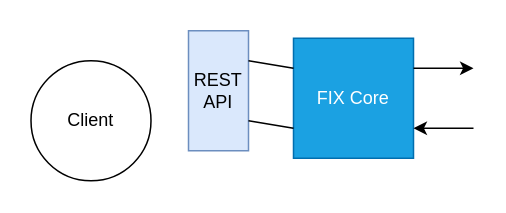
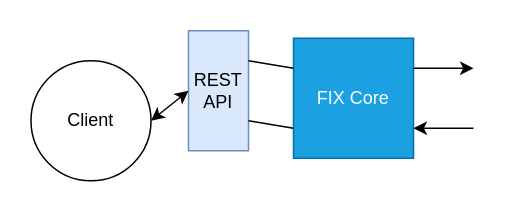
  <mxCell id="0" />
  <mxCell id="1" parent="0" />
  <mxCell id="2" value="FIX Core" style="rounded=0;whiteSpace=wrap;html=1;fillColor=#1ba1e2;strokeColor=#006EAF;fontColor=#ffffff;" vertex="1" parent="1"><mxGeometry x="195" y="25" width="80" height="80" as="geometry" /></mxCell>
  <mxCell id="3" value="REST API" style="rounded=0;whiteSpace=wrap;html=1;fillColor=#dae8fc;strokeColor=#6c8ebf;" vertex="1" parent="1"><mxGeometry x="125" y="20" width="40" height="80" as="geometry" /></mxCell>
  <mxCell id="4" value="Client" style="ellipse;whiteSpace=wrap;html=1;aspect=fixed;" vertex="1" parent="1"><mxGeometry x="20" y="40" width="80" height="80" as="geometry" /></mxCell>
  <mxCell id="5" value="" style="endArrow=none;html=1;exitX=1;exitY=0.25;exitDx=0;exitDy=0;entryX=0;entryY=0.25;entryDx=0;entryDy=0;" edge="1" parent="1" source="3" target="2"><mxGeometry width="50" height="50" relative="1" as="geometry"><mxPoint x="155" y="285" as="sourcePoint" /><mxPoint x="205" y="235" as="targetPoint" /></mxGeometry></mxCell>
  <mxCell id="6" value="" style="endArrow=none;html=1;exitX=1;exitY=0.75;exitDx=0;exitDy=0;entryX=0;entryY=0.75;entryDx=0;entryDy=0;" edge="1" parent="1" source="3" target="2"><mxGeometry width="50" height="50" relative="1" as="geometry"><mxPoint x="165" y="255" as="sourcePoint" /><mxPoint x="215" y="205" as="targetPoint" /></mxGeometry></mxCell>
  <mxCell id="7" value="" style="endArrow=classic;html=1;exitX=1;exitY=0.25;exitDx=0;exitDy=0;" edge="1" parent="1" source="2"><mxGeometry width="50" height="50" relative="1" as="geometry"><mxPoint x="325" y="45" as="sourcePoint" /><mxPoint x="315" y="45" as="targetPoint" /></mxGeometry></mxCell>
  <mxCell id="8" value="" style="endArrow=classic;html=1;entryX=1;entryY=0.75;entryDx=0;entryDy=0;" edge="1" parent="1" target="2"><mxGeometry width="50" height="50" relative="1" as="geometry"><mxPoint x="315" y="85" as="sourcePoint" /><mxPoint x="385" y="225" as="targetPoint" /></mxGeometry></mxCell>
+ <mxCell id="9" value="" style="endArrow=classic;startArrow=classic;html=1;entryX=0;entryY=0.5;entryDx=0;entryDy=0;exitX=1;exitY=0.5;exitDx=0;exitDy=0;" edge="1" parent="1" source="4" target="3"><mxGeometry width="50" height="50" relative="1" as="geometry"><mxPoint x="125" y="45" as="sourcePoint" /><mxPoint x="135" y="155" as="targetPoint" /></mxGeometry></mxCell>
